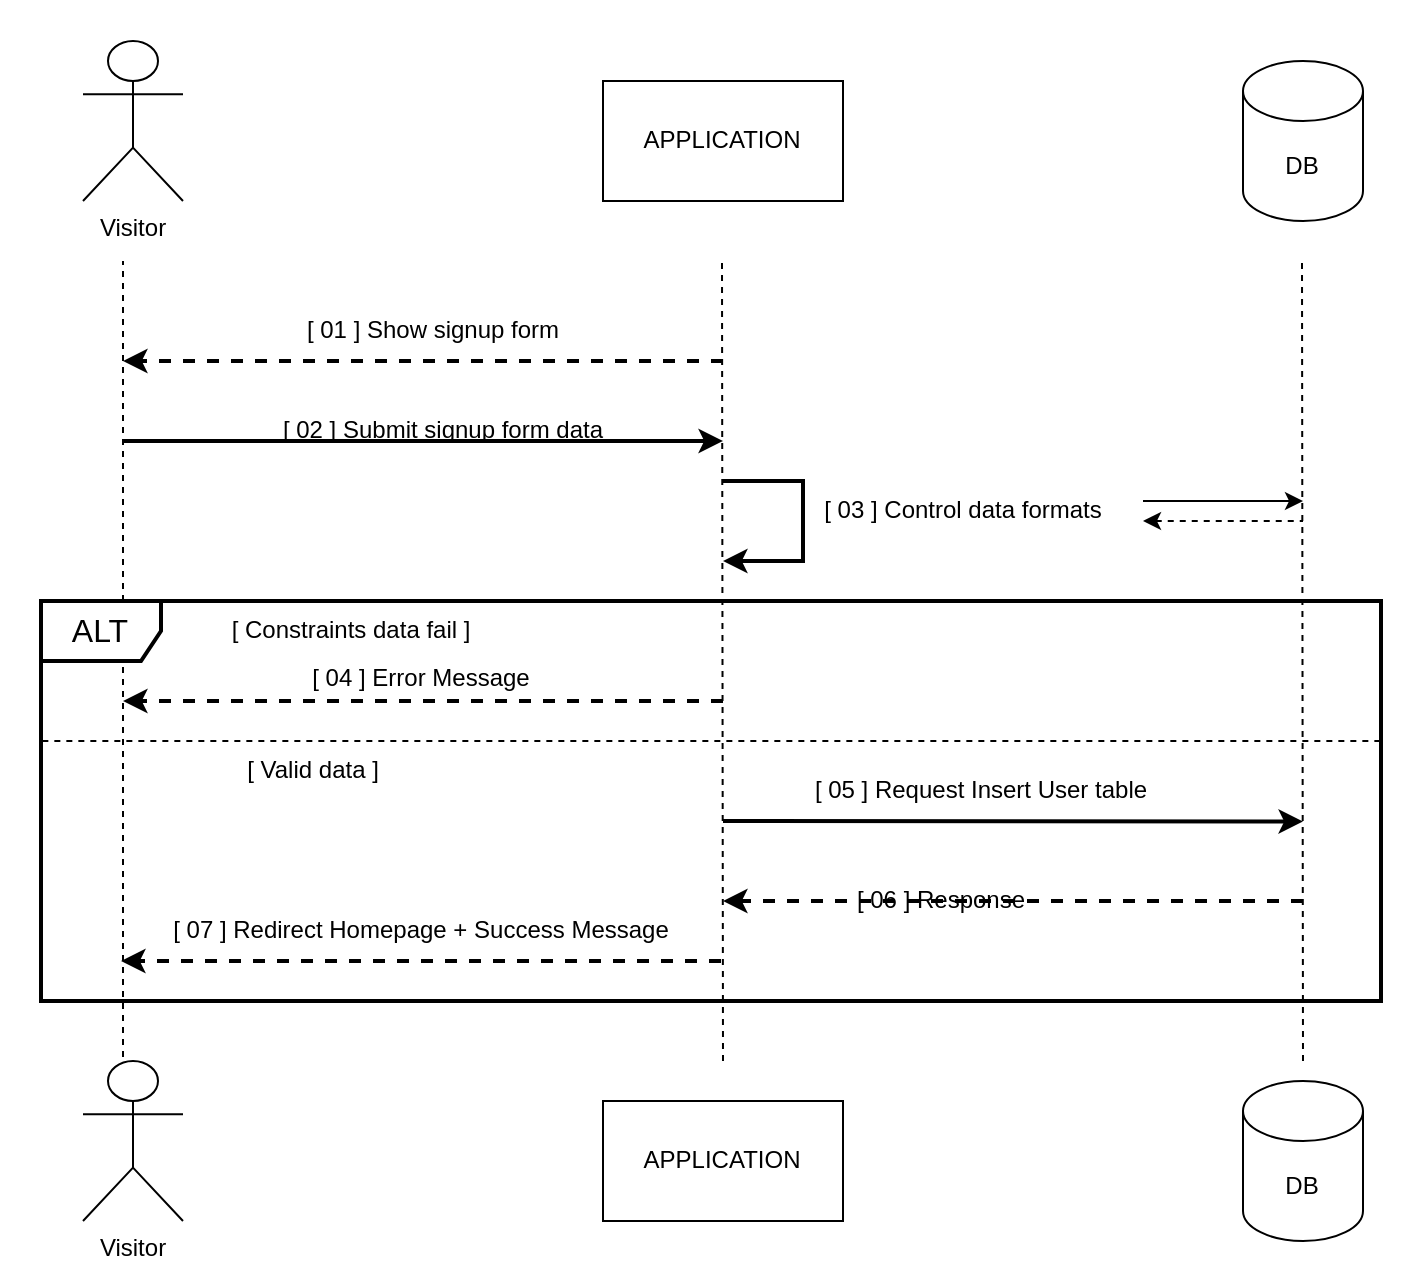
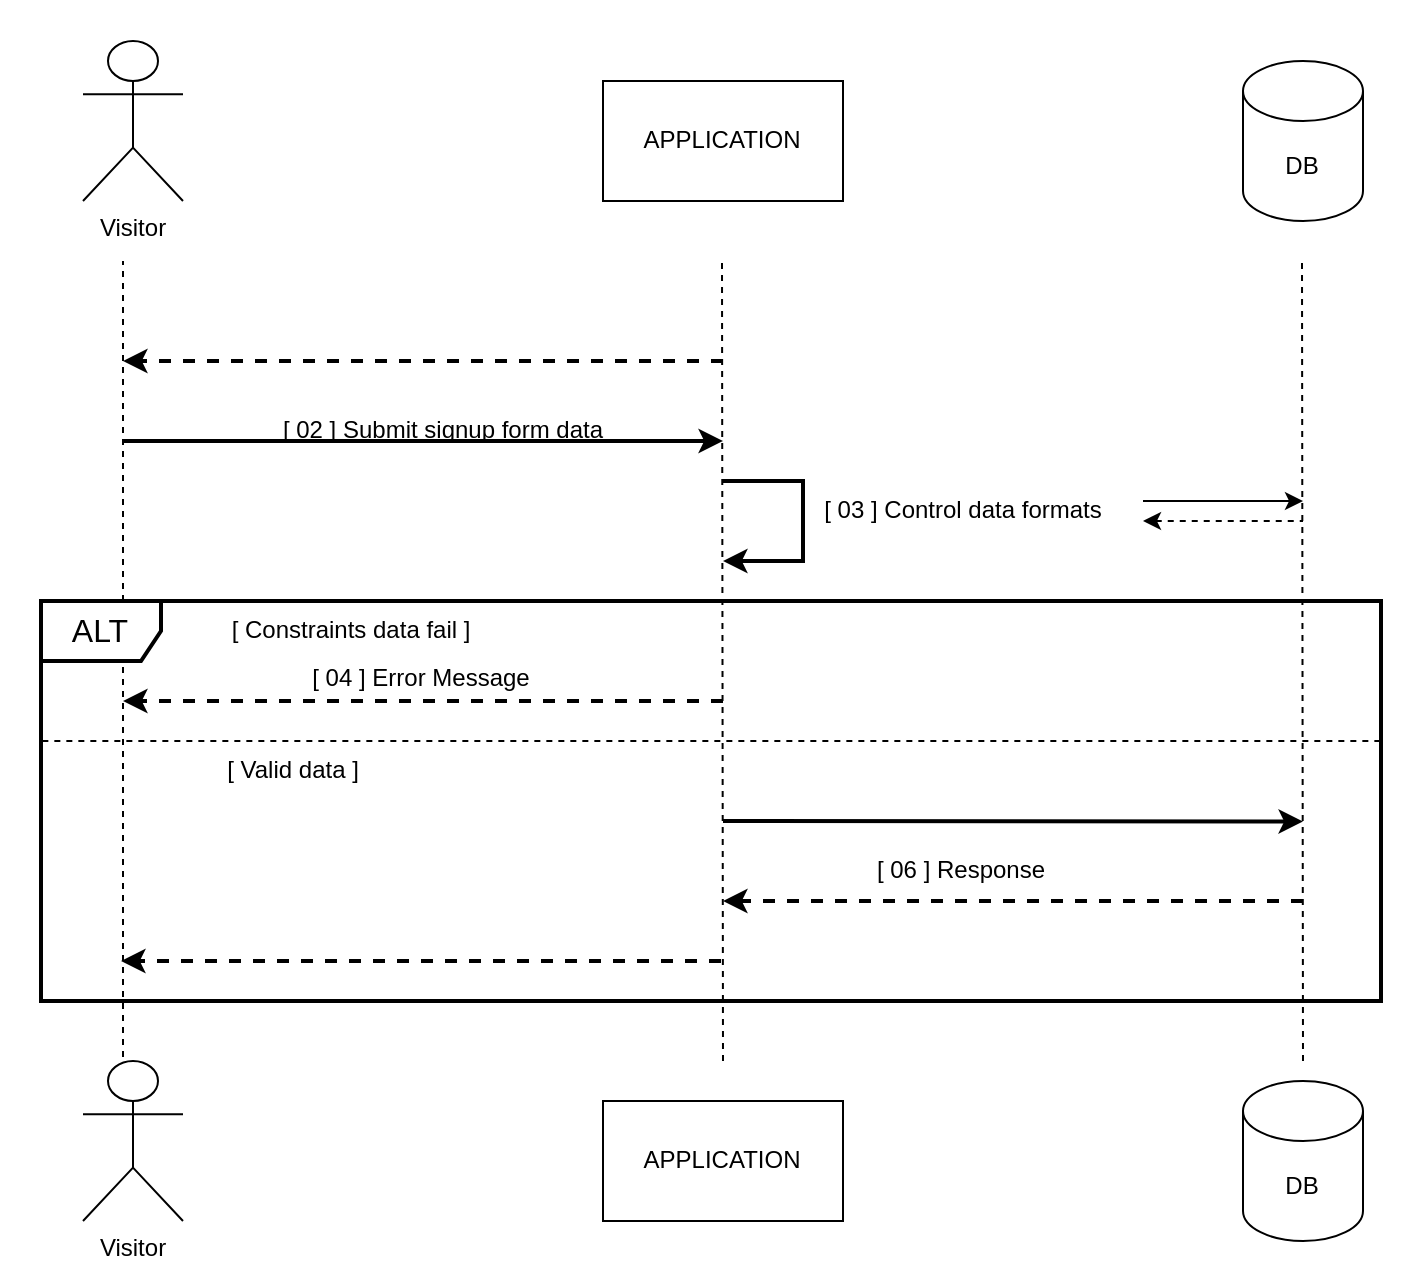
  <mxCell id="0" />
  <mxCell id="1" parent="0" />
  <mxCell id="2" value="Visitor" style="shape=umlActor;verticalLabelPosition=bottom;verticalAlign=top;html=1;outlineConnect=0;" parent="1" vertex="1"><mxGeometry x="41" y="20" width="50" height="80" as="geometry" /></mxCell>
  <mxCell id="3" value="APPLICATION" style="rounded=0;whiteSpace=wrap;html=1;" parent="1" vertex="1"><mxGeometry x="301" y="40" width="120" height="60" as="geometry" /></mxCell>
  <mxCell id="4" value="DB" style="shape=cylinder3;whiteSpace=wrap;html=1;boundedLbl=1;backgroundOutline=1;size=15;" parent="1" vertex="1"><mxGeometry x="621" y="30" width="60" height="80" as="geometry" /></mxCell>
  <mxCell id="5" value="" style="endArrow=none;dashed=1;html=1;rounded=0;" parent="1" edge="1"><mxGeometry width="50" height="50" relative="1" as="geometry"><mxPoint x="61" y="540" as="sourcePoint" /><mxPoint x="61" y="130" as="targetPoint" /></mxGeometry></mxCell>
  <mxCell id="6" value="" style="endArrow=none;dashed=1;html=1;rounded=0;" parent="1" edge="1"><mxGeometry width="50" height="50" relative="1" as="geometry"><mxPoint x="361" y="530" as="sourcePoint" /><mxPoint x="360.5" y="130" as="targetPoint" /></mxGeometry></mxCell>
  <mxCell id="7" value="" style="endArrow=none;dashed=1;html=1;rounded=0;" parent="1" edge="1"><mxGeometry width="50" height="50" relative="1" as="geometry"><mxPoint x="651" y="530" as="sourcePoint" /><mxPoint x="650.5" y="130" as="targetPoint" /></mxGeometry></mxCell>
  <mxCell id="8" value="Visitor" style="shape=umlActor;verticalLabelPosition=bottom;verticalAlign=top;html=1;outlineConnect=0;" parent="1" vertex="1"><mxGeometry x="41" y="530" width="50" height="80" as="geometry" /></mxCell>
  <mxCell id="9" value="APPLICATION" style="rounded=0;whiteSpace=wrap;html=1;" parent="1" vertex="1"><mxGeometry x="301" y="550" width="120" height="60" as="geometry" /></mxCell>
  <mxCell id="10" value="DB" style="shape=cylinder3;whiteSpace=wrap;html=1;boundedLbl=1;backgroundOutline=1;size=15;" parent="1" vertex="1"><mxGeometry x="621" y="540" width="60" height="80" as="geometry" /></mxCell>
  <mxCell id="11" value="" style="endArrow=classic;html=1;rounded=0;dashed=1;strokeWidth=2;" parent="1" edge="1"><mxGeometry width="50" height="50" relative="1" as="geometry"><mxPoint x="361" y="180" as="sourcePoint" /><mxPoint x="61" y="180" as="targetPoint" /></mxGeometry></mxCell>
- <mxCell id="12" value="[ 01 ] Show signup form" style="text;html=1;align=center;verticalAlign=middle;resizable=0;points=[];autosize=1;strokeColor=none;fillColor=none;" parent="1" vertex="1"><mxGeometry x="141" y="150" width="150" height="30" as="geometry" /></mxCell>
  <mxCell id="13" value="" style="endArrow=none;html=1;rounded=0;strokeWidth=2;endFill=0;startArrow=classic;startFill=1;" parent="1" edge="1"><mxGeometry width="50" height="50" relative="1" as="geometry"><mxPoint x="361" y="220" as="sourcePoint" /><mxPoint x="61" y="220" as="targetPoint" /></mxGeometry></mxCell>
  <mxCell id="14" value="[ 02 ] Submit signup form data" style="text;html=1;align=center;verticalAlign=middle;resizable=0;points=[];autosize=1;strokeColor=none;fillColor=none;" parent="1" vertex="1"><mxGeometry x="131" y="200" width="180" height="30" as="geometry" /></mxCell>
  <mxCell id="15" value="&lt;font style=&quot;font-size: 16px;&quot;&gt;ALT&lt;/font&gt;" style="shape=umlFrame;whiteSpace=wrap;html=1;strokeWidth=2;" parent="1" vertex="1"><mxGeometry x="20" y="300" width="670" height="200" as="geometry" /></mxCell>
  <mxCell id="16" value="" style="endArrow=classic;html=1;rounded=0;strokeWidth=2;endFill=1;startArrow=none;startFill=0;dashed=1;" parent="15" edge="1"><mxGeometry width="50" height="50" relative="1" as="geometry"><mxPoint x="631" y="150.005" as="sourcePoint" /><mxPoint x="341" y="150.005" as="targetPoint" /></mxGeometry></mxCell>
  <mxCell id="17" value="[ Constraints data fail ]" style="text;html=1;align=center;verticalAlign=middle;resizable=0;points=[];autosize=1;strokeColor=none;fillColor=none;" parent="15" vertex="1"><mxGeometry x="85" width="140" height="30" as="geometry" /></mxCell>
  <mxCell id="18" value="" style="endArrow=classic;html=1;rounded=0;dashed=1;strokeWidth=2;" parent="15" edge="1"><mxGeometry width="50" height="50" relative="1" as="geometry"><mxPoint x="340" y="180" as="sourcePoint" /><mxPoint x="40" y="180" as="targetPoint" /></mxGeometry></mxCell>
- <mxCell id="19" value="[ 07 ] Redirect Homepage + Success Message" style="text;html=1;align=center;verticalAlign=middle;resizable=0;points=[];autosize=1;strokeColor=none;fillColor=none;" parent="15" vertex="1"><mxGeometry x="55" y="150.001" width="270" height="30" as="geometry" /></mxCell>
- <mxCell id="20" value="[ 05 ] Request Insert User table" style="text;html=1;align=center;verticalAlign=middle;resizable=0;points=[];autosize=1;strokeColor=none;fillColor=none;" parent="15" vertex="1"><mxGeometry x="375" y="80.0" width="190" height="30" as="geometry" /></mxCell>
  <mxCell id="21" value="" style="endArrow=none;html=1;rounded=0;strokeWidth=2;endFill=0;startArrow=classic;startFill=1;" parent="15" edge="1"><mxGeometry width="50" height="50" relative="1" as="geometry"><mxPoint x="631" y="110.26" as="sourcePoint" /><mxPoint x="341" y="109.997" as="targetPoint" /></mxGeometry></mxCell>
- <mxCell id="22" value="[ 06 ] Response" style="text;html=1;align=center;verticalAlign=middle;resizable=0;points=[];autosize=1;strokeColor=none;fillColor=none;" parent="15" vertex="1"><mxGeometry x="395" y="134.997" width="110" height="30" as="geometry" /></mxCell>
- <mxCell id="23" value="[ Valid data ]" style="text;html=1;align=center;verticalAlign=middle;resizable=0;points=[];autosize=1;strokeColor=none;fillColor=none;" parent="15" vertex="1"><mxGeometry x="91" y="70.0" width="90" height="30" as="geometry" /></mxCell>
+ <mxCell id="22" value="[ 06 ] Response" style="text;html=1;align=center;verticalAlign=middle;resizable=0;points=[];autosize=1;strokeColor=none;fillColor=none;" parent="15" vertex="1"><mxGeometry x="405" y="119.997" width="110" height="30" as="geometry" /></mxCell>
+ <mxCell id="23" value="[ Valid data ]" style="text;html=1;align=center;verticalAlign=middle;resizable=0;points=[];autosize=1;strokeColor=none;fillColor=none;" parent="15" vertex="1"><mxGeometry x="81" y="70.0" width="90" height="30" as="geometry" /></mxCell>
  <mxCell id="24" value="[ 04 ] Error Message" style="text;html=1;align=center;verticalAlign=middle;resizable=0;points=[];autosize=1;strokeColor=none;fillColor=none;" parent="15" vertex="1"><mxGeometry x="125" y="24" width="130" height="30" as="geometry" /></mxCell>
  <mxCell id="25" value="" style="endArrow=classic;html=1;rounded=0;dashed=1;strokeWidth=2;" parent="1" edge="1"><mxGeometry width="50" height="50" relative="1" as="geometry"><mxPoint x="361" y="350" as="sourcePoint" /><mxPoint x="61" y="350" as="targetPoint" /></mxGeometry></mxCell>
  <mxCell id="26" value="" style="endArrow=none;dashed=1;html=1;strokeWidth=1;rounded=0;fontSize=16;exitX=0.001;exitY=0.35;exitDx=0;exitDy=0;exitPerimeter=0;entryX=1.001;entryY=0.35;entryDx=0;entryDy=0;entryPerimeter=0;" parent="1" source="15" target="15" edge="1"><mxGeometry width="50" height="50" relative="1" as="geometry"><mxPoint x="331" y="330" as="sourcePoint" /><mxPoint x="381" y="280" as="targetPoint" /></mxGeometry></mxCell>
  <mxCell id="27" value="" style="endArrow=none;html=1;rounded=0;strokeWidth=2;endFill=0;startArrow=classic;startFill=1;" parent="1" edge="1"><mxGeometry width="50" height="50" relative="1" as="geometry"><mxPoint x="361" y="280" as="sourcePoint" /><mxPoint x="361" y="240" as="targetPoint" /><Array as="points"><mxPoint x="401" y="280" /><mxPoint x="401" y="240" /></Array></mxGeometry></mxCell>
  <mxCell id="28" value="[ 03 ] Control data formats" style="text;html=1;align=center;verticalAlign=middle;resizable=0;points=[];autosize=1;strokeColor=none;fillColor=none;" parent="1" vertex="1"><mxGeometry x="401" y="240" width="160" height="30" as="geometry" /></mxCell>
  <mxCell id="29" value="" style="endArrow=classic;html=1;rounded=0;" edge="1" parent="1"><mxGeometry width="50" height="50" relative="1" as="geometry"><mxPoint x="571" y="250" as="sourcePoint" /><mxPoint x="651" y="250" as="targetPoint" /></mxGeometry></mxCell>
  <mxCell id="30" value="" style="endArrow=none;html=1;rounded=0;dashed=1;startArrow=classic;startFill=1;endFill=0;" edge="1" parent="1"><mxGeometry width="50" height="50" relative="1" as="geometry"><mxPoint x="571" y="260" as="sourcePoint" /><mxPoint x="651" y="260" as="targetPoint" /></mxGeometry></mxCell>
